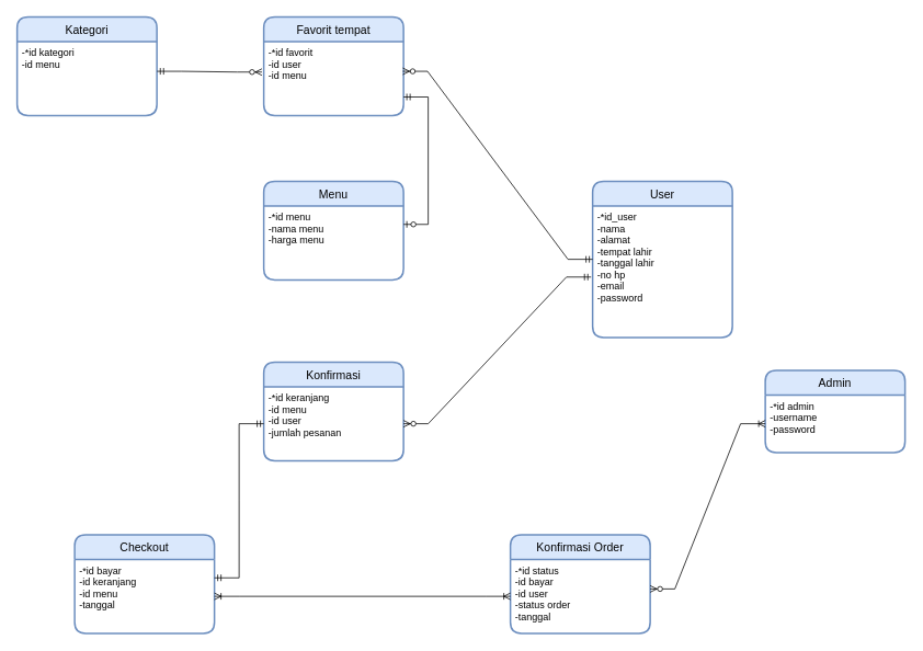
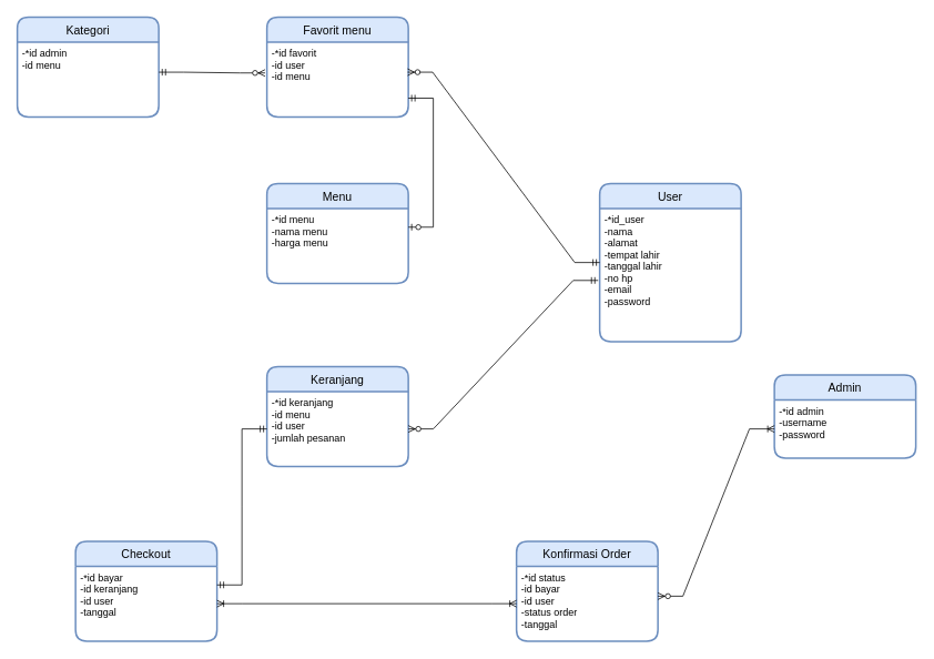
  <mxCell id="0" />
  <mxCell id="1" parent="0" />
  <mxCell id="2" value="User" style="swimlane;childLayout=stackLayout;horizontal=1;startSize=30;horizontalStack=0;rounded=1;fontSize=14;fontStyle=0;strokeWidth=2;resizeParent=0;resizeLast=1;shadow=0;dashed=0;align=center;fillColor=#dae8fc;strokeColor=#6c8ebf;" parent="1" vertex="1"><mxGeometry x="720" y="220" width="170" height="190" as="geometry" /></mxCell>
  <mxCell id="3" value="-*id_user&#10;-nama&#10;-alamat&#10;-tempat lahir&#10;-tanggal lahir&#10;-no hp&#10;-email&#10;-password" style="align=left;strokeColor=none;fillColor=none;spacingLeft=4;fontSize=12;verticalAlign=top;resizable=0;rotatable=0;part=1;" parent="2" vertex="1"><mxGeometry y="30" width="170" height="160" as="geometry" /></mxCell>
  <mxCell id="4" value="Admin" style="swimlane;childLayout=stackLayout;horizontal=1;startSize=30;horizontalStack=0;rounded=1;fontSize=14;fontStyle=0;strokeWidth=2;resizeParent=0;resizeLast=1;shadow=0;dashed=0;align=center;fillColor=#dae8fc;strokeColor=#6c8ebf;" parent="1" vertex="1"><mxGeometry x="930" y="450" width="170" height="100" as="geometry" /></mxCell>
  <mxCell id="5" value="-*id admin&#10;-username&#10;-password" style="align=left;strokeColor=none;fillColor=none;spacingLeft=4;fontSize=12;verticalAlign=top;resizable=0;rotatable=0;part=1;" parent="4" vertex="1"><mxGeometry y="30" width="170" height="70" as="geometry" /></mxCell>
  <mxCell id="6" value="Menu" style="swimlane;childLayout=stackLayout;horizontal=1;startSize=30;horizontalStack=0;rounded=1;fontSize=14;fontStyle=0;strokeWidth=2;resizeParent=0;resizeLast=1;shadow=0;dashed=0;align=center;fillColor=#dae8fc;strokeColor=#6c8ebf;" parent="1" vertex="1"><mxGeometry x="320" y="220" width="170" height="120" as="geometry" /></mxCell>
  <mxCell id="7" value="-*id menu&#10;-nama menu&#10;-harga menu" style="align=left;strokeColor=none;fillColor=none;spacingLeft=4;fontSize=12;verticalAlign=top;resizable=0;rotatable=0;part=1;" parent="6" vertex="1"><mxGeometry y="30" width="170" height="90" as="geometry" /></mxCell>
  <mxCell id="8" value="Kategori" style="swimlane;childLayout=stackLayout;horizontal=1;startSize=30;horizontalStack=0;rounded=1;fontSize=14;fontStyle=0;strokeWidth=2;resizeParent=0;resizeLast=1;shadow=0;dashed=0;align=center;fillColor=#dae8fc;strokeColor=#6c8ebf;" parent="1" vertex="1"><mxGeometry x="20" y="20" width="170" height="120" as="geometry" /></mxCell>
- <mxCell id="9" value="-*id kategori&#10;-id menu" style="align=left;strokeColor=none;fillColor=none;spacingLeft=4;fontSize=12;verticalAlign=top;resizable=0;rotatable=0;part=1;" parent="8" vertex="1"><mxGeometry y="30" width="170" height="90" as="geometry" /></mxCell>
- <mxCell id="10" value="Favorit tempat" style="swimlane;childLayout=stackLayout;horizontal=1;startSize=30;horizontalStack=0;rounded=1;fontSize=14;fontStyle=0;strokeWidth=2;resizeParent=0;resizeLast=1;shadow=0;dashed=0;align=center;fillColor=#dae8fc;strokeColor=#6c8ebf;" parent="1" vertex="1"><mxGeometry x="320" y="20" width="170" height="120" as="geometry" /></mxCell>
+ <mxCell id="9" value="-*id admin&#10;-id menu" style="align=left;strokeColor=none;fillColor=none;spacingLeft=4;fontSize=12;verticalAlign=top;resizable=0;rotatable=0;part=1;" parent="8" vertex="1"><mxGeometry y="30" width="170" height="90" as="geometry" /></mxCell>
+ <mxCell id="10" value="Favorit menu" style="swimlane;childLayout=stackLayout;horizontal=1;startSize=30;horizontalStack=0;rounded=1;fontSize=14;fontStyle=0;strokeWidth=2;resizeParent=0;resizeLast=1;shadow=0;dashed=0;align=center;fillColor=#dae8fc;strokeColor=#6c8ebf;" parent="1" vertex="1"><mxGeometry x="320" y="20" width="170" height="120" as="geometry" /></mxCell>
  <mxCell id="11" value="-*id favorit&#10;-id user&#10;-id menu" style="align=left;strokeColor=none;fillColor=none;spacingLeft=4;fontSize=12;verticalAlign=top;resizable=0;rotatable=0;part=1;" parent="10" vertex="1"><mxGeometry y="30" width="170" height="90" as="geometry" /></mxCell>
- <mxCell id="12" value="Konfirmasi" style="swimlane;childLayout=stackLayout;horizontal=1;startSize=30;horizontalStack=0;rounded=1;fontSize=14;fontStyle=0;strokeWidth=2;resizeParent=0;resizeLast=1;shadow=0;dashed=0;align=center;fillColor=#dae8fc;strokeColor=#6c8ebf;" parent="1" vertex="1"><mxGeometry x="320" y="440" width="170" height="120" as="geometry" /></mxCell>
+ <mxCell id="12" value="Keranjang" style="swimlane;childLayout=stackLayout;horizontal=1;startSize=30;horizontalStack=0;rounded=1;fontSize=14;fontStyle=0;strokeWidth=2;resizeParent=0;resizeLast=1;shadow=0;dashed=0;align=center;fillColor=#dae8fc;strokeColor=#6c8ebf;" parent="1" vertex="1"><mxGeometry x="320" y="440" width="170" height="120" as="geometry" /></mxCell>
  <mxCell id="13" value="-*id keranjang&#10;-id menu&#10;-id user&#10;-jumlah pesanan" style="align=left;strokeColor=none;fillColor=none;spacingLeft=4;fontSize=12;verticalAlign=top;resizable=0;rotatable=0;part=1;" parent="12" vertex="1"><mxGeometry y="30" width="170" height="90" as="geometry" /></mxCell>
  <mxCell id="14" value="Checkout" style="swimlane;childLayout=stackLayout;horizontal=1;startSize=30;horizontalStack=0;rounded=1;fontSize=14;fontStyle=0;strokeWidth=2;resizeParent=0;resizeLast=1;shadow=0;dashed=0;align=center;fillColor=#dae8fc;strokeColor=#6c8ebf;" parent="1" vertex="1"><mxGeometry x="90" y="650" width="170" height="120" as="geometry" /></mxCell>
- <mxCell id="15" value="-*id bayar&#10;-id keranjang&#10;-id menu&#10;-tanggal" style="align=left;strokeColor=none;fillColor=none;spacingLeft=4;fontSize=12;verticalAlign=top;resizable=0;rotatable=0;part=1;" parent="14" vertex="1"><mxGeometry y="30" width="170" height="90" as="geometry" /></mxCell>
+ <mxCell id="15" value="-*id bayar&#10;-id keranjang&#10;-id user&#10;-tanggal" style="align=left;strokeColor=none;fillColor=none;spacingLeft=4;fontSize=12;verticalAlign=top;resizable=0;rotatable=0;part=1;" parent="14" vertex="1"><mxGeometry y="30" width="170" height="90" as="geometry" /></mxCell>
  <mxCell id="16" value="Konfirmasi Order" style="swimlane;childLayout=stackLayout;horizontal=1;startSize=30;horizontalStack=0;rounded=1;fontSize=14;fontStyle=0;strokeWidth=2;resizeParent=0;resizeLast=1;shadow=0;dashed=0;align=center;fillColor=#dae8fc;strokeColor=#6c8ebf;" parent="1" vertex="1"><mxGeometry x="620" y="650" width="170" height="120" as="geometry" /></mxCell>
  <mxCell id="17" value="-*id status&#10;-id bayar&#10;-id user&#10;-status order&#10;-tanggal" style="align=left;strokeColor=none;fillColor=none;spacingLeft=4;fontSize=12;verticalAlign=top;resizable=0;rotatable=0;part=1;" parent="16" vertex="1"><mxGeometry y="30" width="170" height="90" as="geometry" /></mxCell>
  <mxCell id="18" value="" style="edgeStyle=entityRelationEdgeStyle;fontSize=12;html=1;endArrow=ERzeroToMany;startArrow=ERmandOne;rounded=0;entryX=0.995;entryY=0.403;entryDx=0;entryDy=0;entryPerimeter=0;" parent="1" source="2" target="11" edge="1"><mxGeometry width="100" height="100" relative="1" as="geometry"><mxPoint x="300" y="270" as="sourcePoint" /><mxPoint x="400" y="170" as="targetPoint" /></mxGeometry></mxCell>
  <mxCell id="19" value="" style="edgeStyle=entityRelationEdgeStyle;fontSize=12;html=1;endArrow=ERzeroToMany;startArrow=ERmandOne;rounded=0;entryX=-0.013;entryY=0.413;entryDx=0;entryDy=0;entryPerimeter=0;exitX=1.001;exitY=0.403;exitDx=0;exitDy=0;exitPerimeter=0;" parent="1" source="9" target="11" edge="1"><mxGeometry width="100" height="100" relative="1" as="geometry"><mxPoint x="390" y="260" as="sourcePoint" /><mxPoint x="490" y="160" as="targetPoint" /></mxGeometry></mxCell>
  <mxCell id="20" value="" style="edgeStyle=entityRelationEdgeStyle;fontSize=12;html=1;endArrow=ERoneToMany;startArrow=ERoneToMany;rounded=0;exitX=1;exitY=0.5;exitDx=0;exitDy=0;entryX=0;entryY=0.5;entryDx=0;entryDy=0;" parent="1" source="15" target="17" edge="1"><mxGeometry width="100" height="100" relative="1" as="geometry"><mxPoint x="430" y="690" as="sourcePoint" /><mxPoint x="530" y="590" as="targetPoint" /></mxGeometry></mxCell>
  <mxCell id="21" value="" style="edgeStyle=entityRelationEdgeStyle;fontSize=12;html=1;endArrow=ERzeroToMany;startArrow=ERmandOne;rounded=0;entryX=1;entryY=0.5;entryDx=0;entryDy=0;exitX=-0.011;exitY=0.541;exitDx=0;exitDy=0;exitPerimeter=0;" parent="1" source="3" target="13" edge="1"><mxGeometry width="100" height="100" relative="1" as="geometry"><mxPoint x="730" y="325" as="sourcePoint" /><mxPoint x="499.15" y="96.27" as="targetPoint" /></mxGeometry></mxCell>
  <mxCell id="22" value="" style="edgeStyle=entityRelationEdgeStyle;fontSize=12;html=1;endArrow=ERmandOne;startArrow=ERmandOne;rounded=0;entryX=0;entryY=0.5;entryDx=0;entryDy=0;exitX=1;exitY=0.25;exitDx=0;exitDy=0;" edge="1" parent="1" source="15" target="13"><mxGeometry width="100" height="100" relative="1" as="geometry"><mxPoint x="320" y="650" as="sourcePoint" /><mxPoint x="420" y="550" as="targetPoint" /></mxGeometry></mxCell>
  <mxCell id="23" value="" style="edgeStyle=entityRelationEdgeStyle;fontSize=12;html=1;endArrow=ERoneToMany;startArrow=ERzeroToMany;rounded=0;entryX=0;entryY=0.5;entryDx=0;entryDy=0;exitX=1;exitY=0.4;exitDx=0;exitDy=0;exitPerimeter=0;" edge="1" parent="1" source="17" target="5"><mxGeometry width="100" height="100" relative="1" as="geometry"><mxPoint x="640" y="750" as="sourcePoint" /><mxPoint x="740" y="650" as="targetPoint" /></mxGeometry></mxCell>
  <mxCell id="24" value="" style="edgeStyle=entityRelationEdgeStyle;fontSize=12;html=1;endArrow=ERzeroToOne;startArrow=ERmandOne;rounded=0;entryX=1;entryY=0.25;entryDx=0;entryDy=0;exitX=1;exitY=0.75;exitDx=0;exitDy=0;" edge="1" parent="1" source="11" target="7"><mxGeometry width="100" height="100" relative="1" as="geometry"><mxPoint x="440" y="250" as="sourcePoint" /><mxPoint x="540" y="150" as="targetPoint" /></mxGeometry></mxCell>
